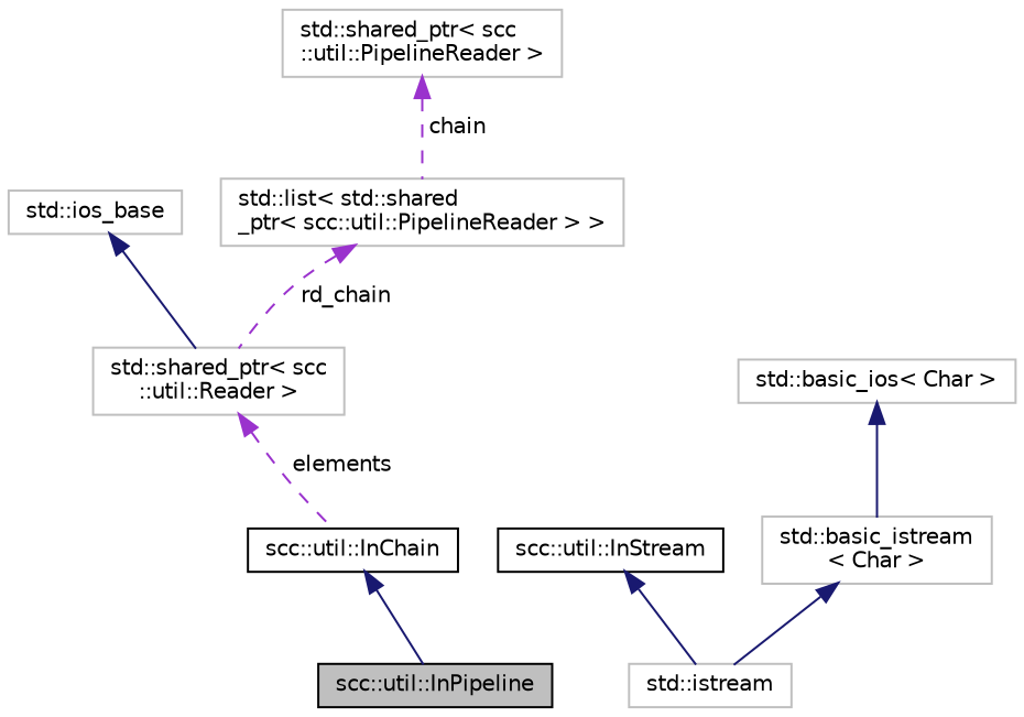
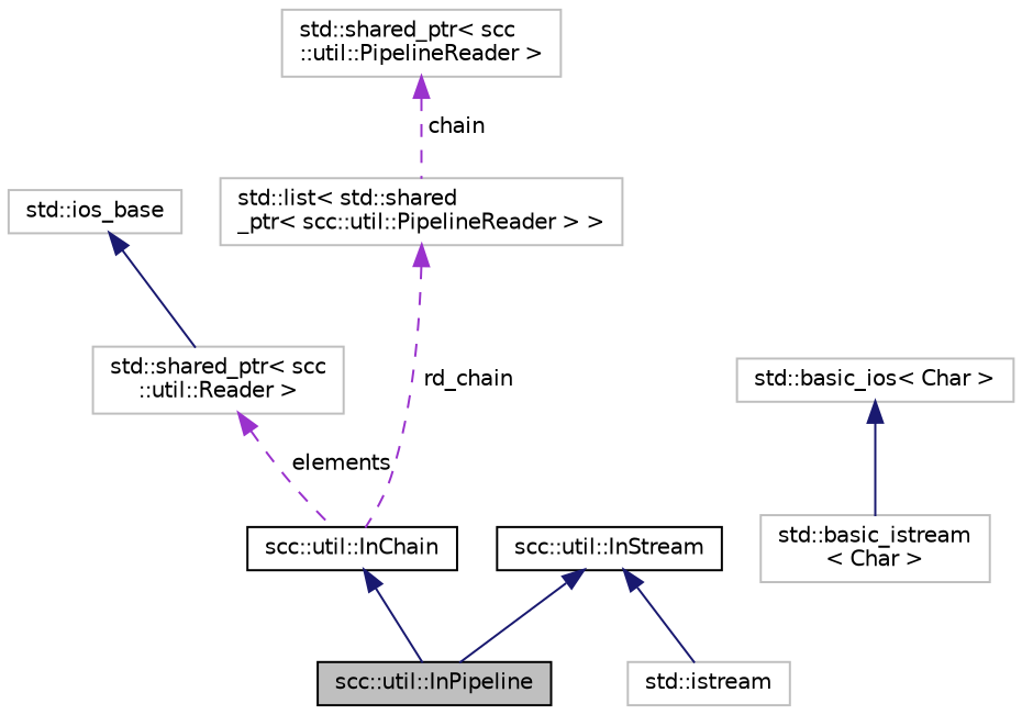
  digraph {
    rankdir=TB
    node [color=grey75 fillcolor=white fontname=Helvetica fontsize=10 shape=record style=filled]
    edge [color=midnightblue dir=back fontname=Helvetica fontsize=10 labelfontname=Helvetica labelfontsize=10 style=solid]
    n1 [color=black fillcolor=grey75 fontcolor=black height=0.2 label="scc::util::InPipeline" width=0.4]
    n2 [color=black height=0.2 label="scc::util::InChain" width=0.4]
    n3 [height=0.2 label="std::list\< std::shared\l_ptr\< scc::util::PipelineReader \> \>" width=0.4]
    n4 [height=0.2 label="std::shared_ptr\< scc\l::util::PipelineReader \>" width=0.4]
    n5 [height=0.2 label="std::shared_ptr\< scc\l::util::Reader \>" width=0.4]
    n6 [color=black height=0.2 label="scc::util::InStream" width=0.4]
    n7 [height=0.2 label="std::istream" width=0.4]
    n8 [height=0.2 label="std::basic_istream\l\< Char \>" width=0.4]
    n9 [height=0.2 label="std::basic_ios\< Char \>" width=0.4]
    n10 [height=0.2 label="std::ios_base" width=0.4]
    n2 -> n1
-   n3 -> n5 [color=darkorchid3 label=" rd_chain" style=dashed]
+   n3 -> n2 [color=darkorchid3 label=" rd_chain" style=dashed]
    n4 -> n3 [color=darkorchid3 label=" chain" style=dashed]
    n5 -> n2 [color=darkorchid3 label=" elements" style=dashed]
+   n6 -> n1
    n6 -> n7
-   n8 -> n7
    n9 -> n8
    n10 -> n5
  }
